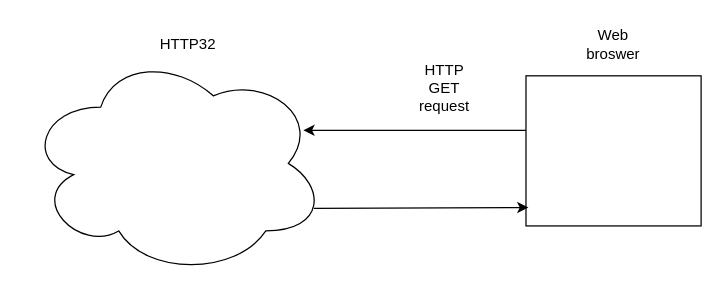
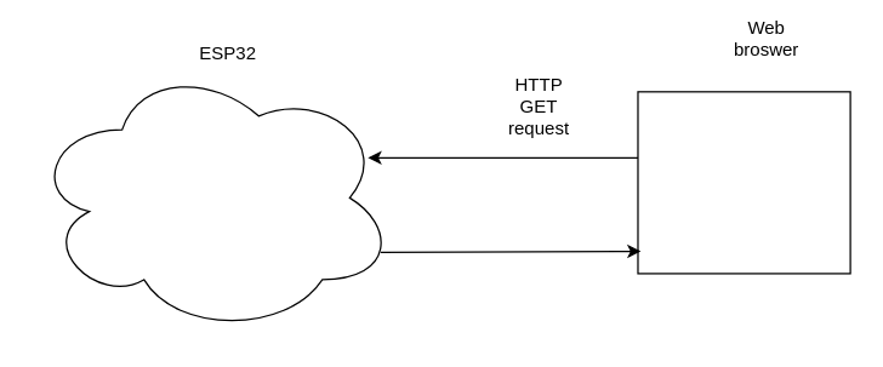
  <mxCell id="0" />
  <mxCell id="1" parent="0" />
  <mxCell id="2" value="" style="ellipse;shape=cloud;whiteSpace=wrap;html=1;" vertex="1" parent="1"><mxGeometry x="20" y="40" width="240" height="180" as="geometry" /></mxCell>
  <mxCell id="3" value="" style="rounded=0;whiteSpace=wrap;html=1;" vertex="1" parent="1"><mxGeometry x="420" y="60" width="140" height="120" as="geometry" /></mxCell>
  <mxCell id="4" value="" style="endArrow=classic;html=1;rounded=0;entryX=0.925;entryY=0.353;entryDx=0;entryDy=0;entryPerimeter=0;exitX=0;exitY=0.363;exitDx=0;exitDy=0;exitPerimeter=0;" edge="1" parent="1" source="3" target="2"><mxGeometry width="50" height="50" relative="1" as="geometry"><mxPoint x="300" y="160" as="sourcePoint" /><mxPoint x="350" y="110" as="targetPoint" /></mxGeometry></mxCell>
  <mxCell id="5" value="HTTP GET request" style="text;html=1;align=center;verticalAlign=middle;whiteSpace=wrap;rounded=0;" vertex="1" parent="1"><mxGeometry x="325" y="55" width="60" height="30" as="geometry" /></mxCell>
  <mxCell id="6" value="" style="endArrow=classic;html=1;rounded=0;entryX=0.014;entryY=0.877;entryDx=0;entryDy=0;entryPerimeter=0;exitX=0.96;exitY=0.7;exitDx=0;exitDy=0;exitPerimeter=0;" edge="1" parent="1" source="2" target="3"><mxGeometry width="50" height="50" relative="1" as="geometry"><mxPoint x="430" y="114" as="sourcePoint" /><mxPoint x="252" y="114" as="targetPoint" /></mxGeometry></mxCell>
- <mxCell id="7" value="Web broswer" style="text;html=1;align=center;verticalAlign=middle;whiteSpace=wrap;rounded=0;" vertex="1" parent="1"><mxGeometry x="460" y="20" width="60" height="30" as="geometry" /></mxCell>
- <mxCell id="8" value="HTTP32" style="text;html=1;align=center;verticalAlign=middle;whiteSpace=wrap;rounded=0;" vertex="1" parent="1"><mxGeometry x="120" y="20" width="60" height="30" as="geometry" /></mxCell>
+ <mxCell id="7" value="Web broswer" style="text;html=1;align=center;verticalAlign=middle;whiteSpace=wrap;rounded=0;" vertex="1" parent="1"><mxGeometry x="475" y="10" width="60" height="30" as="geometry" /></mxCell>
+ <mxCell id="8" value="ESP32" style="text;html=1;align=center;verticalAlign=middle;whiteSpace=wrap;rounded=0;" vertex="1" parent="1"><mxGeometry x="120" y="20" width="60" height="30" as="geometry" /></mxCell>
